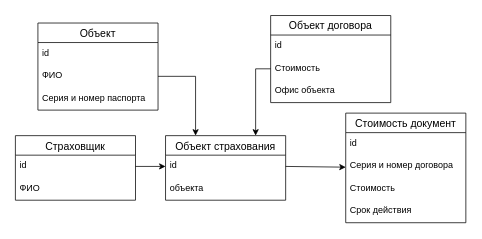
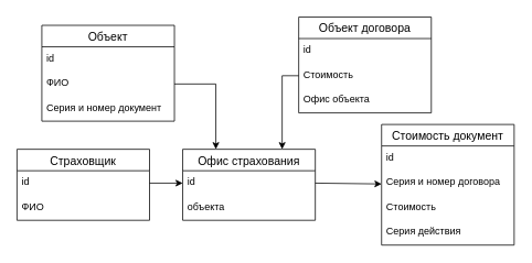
  <mxCell id="0" />
  <mxCell id="1" parent="0" />
  <mxCell id="2" value="Объект" style="swimlane;fontStyle=0;childLayout=stackLayout;horizontal=1;startSize=26;horizontalStack=0;resizeParent=1;resizeParentMax=0;resizeLast=0;collapsible=1;marginBottom=0;align=center;fontSize=14;" vertex="1" parent="1"><mxGeometry x="50" y="30" width="160" height="116" as="geometry" /></mxCell>
  <mxCell id="3" value="id" style="text;strokeColor=none;fillColor=none;spacingLeft=4;spacingRight=4;overflow=hidden;rotatable=0;points=[[0,0.5],[1,0.5]];portConstraint=eastwest;fontSize=12;" vertex="1" parent="2"><mxGeometry y="26" width="160" height="30" as="geometry" /></mxCell>
  <mxCell id="4" value="ФИО" style="text;strokeColor=none;fillColor=none;spacingLeft=4;spacingRight=4;overflow=hidden;rotatable=0;points=[[0,0.5],[1,0.5]];portConstraint=eastwest;fontSize=12;" vertex="1" parent="2"><mxGeometry y="56" width="160" height="30" as="geometry" /></mxCell>
- <mxCell id="5" value="Серия и номер паспорта" style="text;strokeColor=none;fillColor=none;spacingLeft=4;spacingRight=4;overflow=hidden;rotatable=0;points=[[0,0.5],[1,0.5]];portConstraint=eastwest;fontSize=12;" vertex="1" parent="2"><mxGeometry y="86" width="160" height="30" as="geometry" /></mxCell>
+ <mxCell id="5" value="Серия и номер документ" style="text;strokeColor=none;fillColor=none;spacingLeft=4;spacingRight=4;overflow=hidden;rotatable=0;points=[[0,0.5],[1,0.5]];portConstraint=eastwest;fontSize=12;" vertex="1" parent="2"><mxGeometry y="86" width="160" height="30" as="geometry" /></mxCell>
  <mxCell id="6" value="Объект договора" style="swimlane;fontStyle=0;childLayout=stackLayout;horizontal=1;startSize=26;horizontalStack=0;resizeParent=1;resizeParentMax=0;resizeLast=0;collapsible=1;marginBottom=0;align=center;fontSize=14;" vertex="1" parent="1"><mxGeometry x="360" y="20" width="160" height="116" as="geometry" /></mxCell>
  <mxCell id="7" value="id" style="text;strokeColor=none;fillColor=none;spacingLeft=4;spacingRight=4;overflow=hidden;rotatable=0;points=[[0,0.5],[1,0.5]];portConstraint=eastwest;fontSize=12;" vertex="1" parent="6"><mxGeometry y="26" width="160" height="30" as="geometry" /></mxCell>
  <mxCell id="8" value="Стоимость" style="text;strokeColor=none;fillColor=none;spacingLeft=4;spacingRight=4;overflow=hidden;rotatable=0;points=[[0,0.5],[1,0.5]];portConstraint=eastwest;fontSize=12;" vertex="1" parent="6"><mxGeometry y="56" width="160" height="30" as="geometry" /></mxCell>
  <mxCell id="9" value="Офис объекта" style="text;strokeColor=none;fillColor=none;spacingLeft=4;spacingRight=4;overflow=hidden;rotatable=0;points=[[0,0.5],[1,0.5]];portConstraint=eastwest;fontSize=12;" vertex="1" parent="6"><mxGeometry y="86" width="160" height="30" as="geometry" /></mxCell>
- <mxCell id="10" value="Объект страхования" style="swimlane;fontStyle=0;childLayout=stackLayout;horizontal=1;startSize=26;horizontalStack=0;resizeParent=1;resizeParentMax=0;resizeLast=0;collapsible=1;marginBottom=0;align=center;fontSize=14;" vertex="1" parent="1"><mxGeometry x="220" y="180" width="160" height="86" as="geometry" /></mxCell>
+ <mxCell id="10" value="Офис страхования" style="swimlane;fontStyle=0;childLayout=stackLayout;horizontal=1;startSize=26;horizontalStack=0;resizeParent=1;resizeParentMax=0;resizeLast=0;collapsible=1;marginBottom=0;align=center;fontSize=14;" vertex="1" parent="1"><mxGeometry x="220" y="180" width="160" height="86" as="geometry" /></mxCell>
  <mxCell id="11" value="id" style="text;strokeColor=none;fillColor=none;spacingLeft=4;spacingRight=4;overflow=hidden;rotatable=0;points=[[0,0.5],[1,0.5]];portConstraint=eastwest;fontSize=12;" vertex="1" parent="10"><mxGeometry y="26" width="160" height="30" as="geometry" /></mxCell>
  <mxCell id="12" value="объекта" style="text;strokeColor=none;fillColor=none;spacingLeft=4;spacingRight=4;overflow=hidden;rotatable=0;points=[[0,0.5],[1,0.5]];portConstraint=eastwest;fontSize=12;" vertex="1" parent="10"><mxGeometry y="56" width="160" height="30" as="geometry" /></mxCell>
  <mxCell id="13" value="Страховщик" style="swimlane;fontStyle=0;childLayout=stackLayout;horizontal=1;startSize=26;horizontalStack=0;resizeParent=1;resizeParentMax=0;resizeLast=0;collapsible=1;marginBottom=0;align=center;fontSize=14;" vertex="1" parent="1"><mxGeometry x="20" y="180" width="160" height="86" as="geometry" /></mxCell>
  <mxCell id="14" value="id" style="text;strokeColor=none;fillColor=none;spacingLeft=4;spacingRight=4;overflow=hidden;rotatable=0;points=[[0,0.5],[1,0.5]];portConstraint=eastwest;fontSize=12;" vertex="1" parent="13"><mxGeometry y="26" width="160" height="30" as="geometry" /></mxCell>
  <mxCell id="15" value="ФИО" style="text;strokeColor=none;fillColor=none;spacingLeft=4;spacingRight=4;overflow=hidden;rotatable=0;points=[[0,0.5],[1,0.5]];portConstraint=eastwest;fontSize=12;" vertex="1" parent="13"><mxGeometry y="56" width="160" height="30" as="geometry" /></mxCell>
  <mxCell id="16" value="Стоимость документ" style="swimlane;fontStyle=0;childLayout=stackLayout;horizontal=1;startSize=26;horizontalStack=0;resizeParent=1;resizeParentMax=0;resizeLast=0;collapsible=1;marginBottom=0;align=center;fontSize=14;" vertex="1" parent="1"><mxGeometry x="460" y="150" width="160" height="146" as="geometry" /></mxCell>
  <mxCell id="17" value="id" style="text;strokeColor=none;fillColor=none;spacingLeft=4;spacingRight=4;overflow=hidden;rotatable=0;points=[[0,0.5],[1,0.5]];portConstraint=eastwest;fontSize=12;" vertex="1" parent="16"><mxGeometry y="26" width="160" height="30" as="geometry" /></mxCell>
  <mxCell id="18" value="Серия и номер договора" style="text;strokeColor=none;fillColor=none;spacingLeft=4;spacingRight=4;overflow=hidden;rotatable=0;points=[[0,0.5],[1,0.5]];portConstraint=eastwest;fontSize=12;" vertex="1" parent="16"><mxGeometry y="56" width="160" height="30" as="geometry" /></mxCell>
  <mxCell id="19" value="Стоимость" style="text;strokeColor=none;fillColor=none;spacingLeft=4;spacingRight=4;overflow=hidden;rotatable=0;points=[[0,0.5],[1,0.5]];portConstraint=eastwest;fontSize=12;" vertex="1" parent="16"><mxGeometry y="86" width="160" height="30" as="geometry" /></mxCell>
- <mxCell id="20" value="Срок действия" style="text;strokeColor=none;fillColor=none;spacingLeft=4;spacingRight=4;overflow=hidden;rotatable=0;points=[[0,0.5],[1,0.5]];portConstraint=eastwest;fontSize=12;" vertex="1" parent="16"><mxGeometry y="116" width="160" height="30" as="geometry" /></mxCell>
+ <mxCell id="20" value="Серия действия" style="text;strokeColor=none;fillColor=none;spacingLeft=4;spacingRight=4;overflow=hidden;rotatable=0;points=[[0,0.5],[1,0.5]];portConstraint=eastwest;fontSize=12;" vertex="1" parent="16"><mxGeometry y="116" width="160" height="30" as="geometry" /></mxCell>
  <mxCell id="21" style="edgeStyle=orthogonalEdgeStyle;rounded=0;orthogonalLoop=1;jettySize=auto;html=1;exitX=1;exitY=0.5;exitDx=0;exitDy=0;entryX=0.25;entryY=0;entryDx=0;entryDy=0;" edge="1" parent="1" source="4" target="10"><mxGeometry relative="1" as="geometry" /></mxCell>
  <mxCell id="22" style="edgeStyle=orthogonalEdgeStyle;rounded=0;orthogonalLoop=1;jettySize=auto;html=1;exitX=0;exitY=0.5;exitDx=0;exitDy=0;entryX=0.75;entryY=0;entryDx=0;entryDy=0;" edge="1" parent="1" source="8" target="10"><mxGeometry relative="1" as="geometry" /></mxCell>
  <mxCell id="23" style="edgeStyle=none;rounded=0;orthogonalLoop=1;jettySize=auto;html=1;exitX=1;exitY=0.5;exitDx=0;exitDy=0;entryX=0;entryY=0.5;entryDx=0;entryDy=0;endArrow=classic;endFill=1;" edge="1" parent="1" source="14" target="11"><mxGeometry relative="1" as="geometry" /></mxCell>
  <mxCell id="24" style="edgeStyle=none;rounded=0;orthogonalLoop=1;jettySize=auto;html=1;exitX=1;exitY=0.5;exitDx=0;exitDy=0;endArrow=classic;endFill=1;" edge="1" parent="1" source="11" target="16"><mxGeometry relative="1" as="geometry" /></mxCell>
